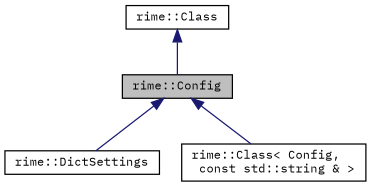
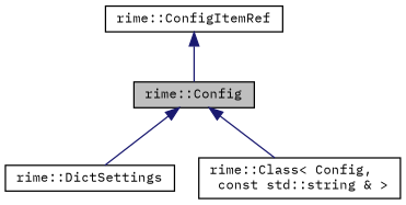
  digraph {
    fontname="IBM Plex Mono"
    node [color=black fillcolor=white fontname="IBM Plex Mono" fontsize=10 shape=record style=filled]
    edge [color=midnightblue dir=back fontname="IBM Plex Mono" fontsize=10 labelfontname=Helvetica labelfontsize=10 style=solid]
    n1 [fillcolor=grey75 fontcolor=black height=0.2 label="rime::Config" width=0.4]
    n2 [height=0.2 label="rime::DictSettings" width=0.4]
    n3 [height=0.2 label="rime::Class\< Config,\l const std::string & \>" width=0.4]
-   n4 [height=0.2 label="rime::Class" width=0.4]
+   n4 [height=0.2 label="rime::ConfigItemRef" width=0.4]
    n1 -> n2
    n1 -> n3
    n4 -> n1
  }
